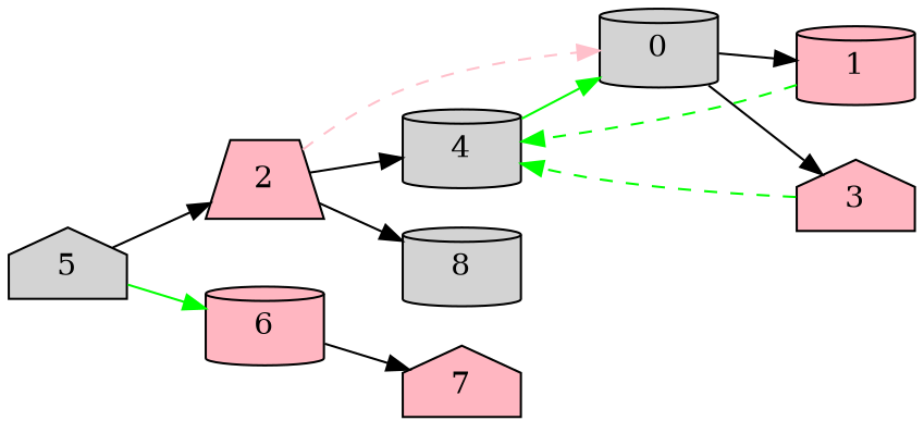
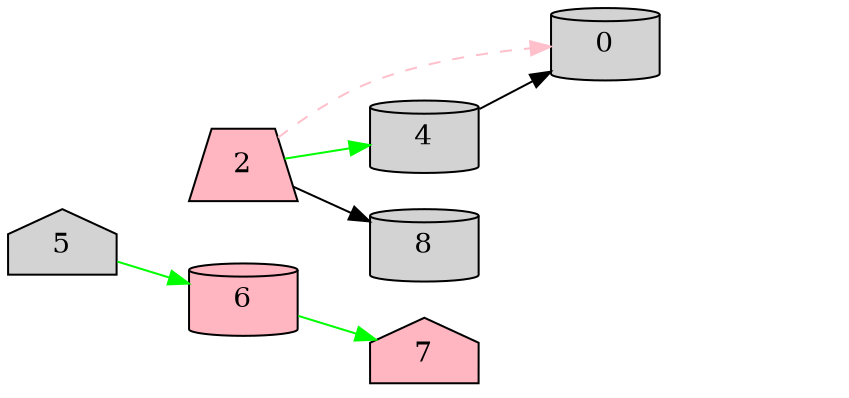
  digraph {
    rankdir=LR
    node [fillcolor=lightpink shape=cylinder style=filled]
    2 [shape=trapezium]
    4 [fillcolor=lightgrey]
    0 [fillcolor=lightgrey]
    8 [fillcolor=lightgrey]
-   1
-   3 [shape=house]
    5 [fillcolor=lightgrey shape=house]
    6
    7 [shape=house]
-   2 -> 4
+   2 -> 4 [color=green]
    2 -> 0 [color=pink style=dashed]
    2 -> 8
-   4 -> 0 [color=green]
-   0 -> 1
-   0 -> 3
-   1 -> 4 [color=green style=dashed]
-   3 -> 4 [color=green style=dashed]
-   5 -> 2
+   4 -> 0
    5 -> 6 [color=green]
-   6 -> 7
+   6 -> 7 [color=green]
  }
